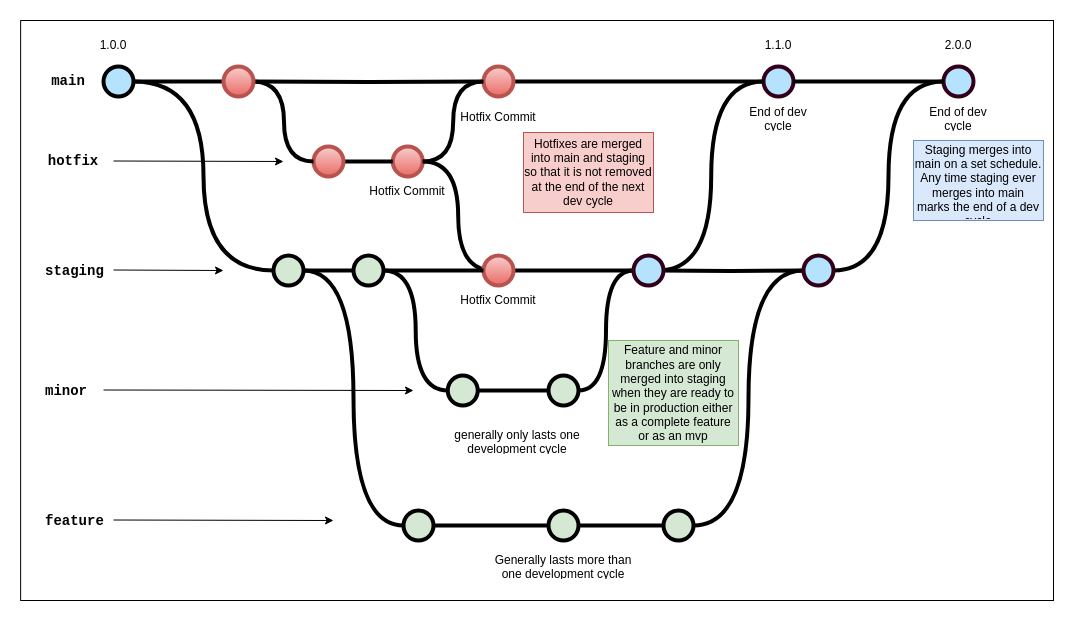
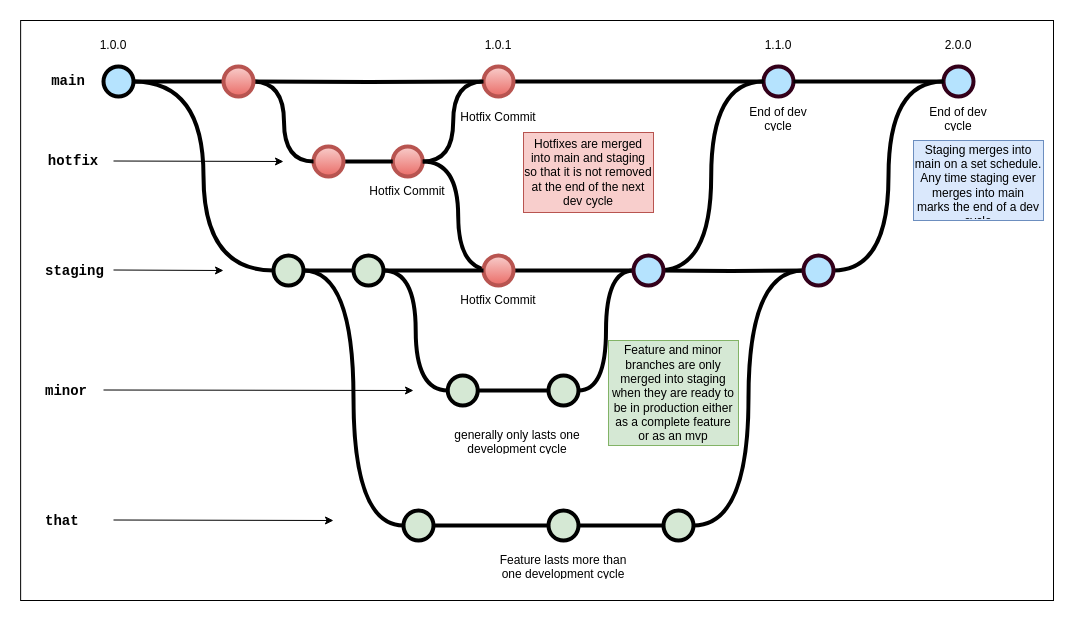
  <mxCell id="0" />
  <mxCell id="1" parent="0" />
  <mxCell id="2" value="" style="rounded=0;whiteSpace=wrap;html=1;fillColor=#FFFFFF;" vertex="1" parent="1"><mxGeometry x="20.13" y="20" width="1032.87" height="580" as="geometry" /></mxCell>
  <mxCell id="3" value="" style="edgeStyle=orthogonalEdgeStyle;rounded=0;html=1;jettySize=auto;orthogonalLoop=1;plain-blue;endArrow=none;endFill=0;strokeWidth=4;strokeColor=#000000;entryX=0;entryY=0.5;entryDx=0;entryDy=0;entryPerimeter=0;startArrow=none;" parent="1" target="16" edge="1"><mxGeometry x="379.25" y="141" as="geometry"><mxPoint x="482.25" y="81" as="targetPoint" /><mxPoint x="253" y="81" as="sourcePoint" /></mxGeometry></mxCell>
  <mxCell id="4" value="" style="verticalLabelPosition=bottom;verticalAlign=top;html=1;strokeWidth=4;shape=mxgraph.flowchart.on-page_reference;plain-blue;gradientColor=none;fillColor=#B5E3Fe;strokeColor=#000000;" parent="1" vertex="1"><mxGeometry x="103" y="66" width="30" height="30" as="geometry" /></mxCell>
  <mxCell id="5" value="" style="verticalLabelPosition=bottom;verticalAlign=top;html=1;strokeWidth=4;shape=mxgraph.flowchart.on-page_reference;plain-blue;gradientColor=none;strokeColor=#33001A;fillColor=#B5E3FE;" parent="1" vertex="1"><mxGeometry x="763" y="66" width="30" height="30" as="geometry" /></mxCell>
  <mxCell id="6" value="main" style="text;html=1;strokeColor=none;fillColor=none;align=center;verticalAlign=middle;whiteSpace=wrap;overflow=hidden;fontSize=14;fontStyle=1;fontFamily=Courier New;" parent="1" vertex="1"><mxGeometry x="43" y="60" width="50" height="42" as="geometry" /></mxCell>
  <mxCell id="7" style="edgeStyle=orthogonalEdgeStyle;curved=1;rounded=0;html=1;exitX=1;exitY=0.5;exitPerimeter=0;endArrow=none;endFill=0;jettySize=auto;orthogonalLoop=1;strokeWidth=4;fontSize=15;entryX=0;entryY=0.5;entryDx=0;entryDy=0;entryPerimeter=0;startArrow=none;" parent="1" source="24" target="64" edge="1"><mxGeometry relative="1" as="geometry"><mxPoint x="627.25" y="270" as="targetPoint" /></mxGeometry></mxCell>
  <mxCell id="8" value="staging" style="text;html=1;strokeColor=none;fillColor=none;align=left;verticalAlign=middle;whiteSpace=wrap;overflow=hidden;fontSize=14;fontStyle=1;fontFamily=Courier New;" parent="1" vertex="1"><mxGeometry x="43" y="260" width="74.25" height="20" as="geometry" /></mxCell>
  <mxCell id="9" value="" style="edgeStyle=orthogonalEdgeStyle;rounded=0;orthogonalLoop=1;jettySize=auto;html=1;endArrow=none;endFill=0;strokeWidth=4;entryX=0;entryY=0.5;entryDx=0;entryDy=0;entryPerimeter=0;startArrow=none;" parent="1" source="18" target="12" edge="1"><mxGeometry relative="1" as="geometry"><mxPoint x="666.25" y="525" as="targetPoint" /></mxGeometry></mxCell>
  <mxCell id="10" style="edgeStyle=orthogonalEdgeStyle;rounded=0;orthogonalLoop=1;jettySize=auto;html=1;endArrow=none;endFill=0;strokeWidth=4;curved=1;entryX=1;entryY=0.5;entryDx=0;entryDy=0;entryPerimeter=0;" parent="1" source="11" target="31" edge="1"><mxGeometry relative="1" as="geometry"><mxPoint x="413" y="290" as="targetPoint" /></mxGeometry></mxCell>
  <mxCell id="11" value="" style="verticalLabelPosition=bottom;verticalAlign=top;html=1;strokeWidth=4;shape=mxgraph.flowchart.on-page_reference;plain-purple;gradientColor=none;strokeColor=#000000;fillColor=#D5E8D4;" parent="1" vertex="1"><mxGeometry x="403" y="510" width="30" height="30" as="geometry" /></mxCell>
  <mxCell id="12" value="" style="verticalLabelPosition=bottom;verticalAlign=top;html=1;strokeWidth=4;shape=mxgraph.flowchart.on-page_reference;plain-purple;gradientColor=none;strokeColor=#000000;fillColor=#D5E8D4;" parent="1" vertex="1"><mxGeometry x="663" y="510" width="30" height="30" as="geometry" /></mxCell>
- <mxCell id="13" value="feature" style="text;html=1;strokeColor=none;fillColor=none;align=left;verticalAlign=middle;whiteSpace=wrap;overflow=hidden;fontSize=14;fontStyle=1;fontFamily=Courier New;" parent="1" vertex="1"><mxGeometry x="43" y="510" width="70" height="20" as="geometry" /></mxCell>
+ <mxCell id="13" value="that" style="text;html=1;strokeColor=none;fillColor=none;align=left;verticalAlign=middle;whiteSpace=wrap;overflow=hidden;fontSize=14;fontStyle=1;fontFamily=Courier New;" parent="1" vertex="1"><mxGeometry x="43" y="510" width="70" height="20" as="geometry" /></mxCell>
  <mxCell id="14" value="" style="endArrow=classic;html=1;strokeWidth=1;fontFamily=Courier New;fontColor=#009900;" parent="1" edge="1"><mxGeometry width="50" height="50" relative="1" as="geometry"><mxPoint x="113" y="519.5" as="sourcePoint" /><mxPoint x="333" y="520" as="targetPoint" /></mxGeometry></mxCell>
  <mxCell id="15" value="" style="edgeStyle=orthogonalEdgeStyle;rounded=0;orthogonalLoop=1;jettySize=auto;html=1;fontSize=15;endArrow=none;endFill=0;strokeWidth=4;entryX=0;entryY=0.5;entryDx=0;entryDy=0;entryPerimeter=0;" parent="1" source="16" target="5" edge="1"><mxGeometry relative="1" as="geometry"><mxPoint x="662.25" y="81" as="targetPoint" /></mxGeometry></mxCell>
  <mxCell id="16" value="" style="verticalLabelPosition=bottom;verticalAlign=top;html=1;strokeWidth=4;shape=mxgraph.flowchart.on-page_reference;plain-blue;gradientColor=#EA6B66;strokeColor=#B85450;fillColor=#F8CECC;" parent="1" vertex="1"><mxGeometry x="483" y="66" width="30" height="30" as="geometry" /></mxCell>
  <mxCell id="17" value="" style="endArrow=classic;html=1;rounded=0;" edge="1" parent="1"><mxGeometry width="50" height="50" relative="1" as="geometry"><mxPoint x="113" y="269.5" as="sourcePoint" /><mxPoint x="223" y="270" as="targetPoint" /></mxGeometry></mxCell>
  <mxCell id="18" value="" style="verticalLabelPosition=bottom;verticalAlign=top;html=1;strokeWidth=4;shape=mxgraph.flowchart.on-page_reference;plain-purple;gradientColor=none;strokeColor=#000000;fillColor=#D5E8D4;" vertex="1" parent="1"><mxGeometry x="548" y="510" width="30" height="30" as="geometry" /></mxCell>
  <mxCell id="19" value="" style="edgeStyle=orthogonalEdgeStyle;rounded=0;orthogonalLoop=1;jettySize=auto;html=1;endArrow=none;endFill=0;strokeWidth=4;entryX=0;entryY=0.5;entryDx=0;entryDy=0;entryPerimeter=0;" edge="1" parent="1" source="11" target="18"><mxGeometry relative="1" as="geometry"><mxPoint x="420" y="525" as="sourcePoint" /><mxPoint x="670" y="525" as="targetPoint" /></mxGeometry></mxCell>
  <mxCell id="20" value="Hotfix Commit" style="text;html=1;strokeColor=none;fillColor=none;align=center;verticalAlign=middle;whiteSpace=wrap;overflow=hidden;" vertex="1" parent="1"><mxGeometry x="367.25" y="176" width="80" height="30" as="geometry" /></mxCell>
  <mxCell id="21" value="hotfix" style="text;html=1;strokeColor=none;fillColor=none;align=center;verticalAlign=middle;whiteSpace=wrap;overflow=hidden;fontSize=14;fontStyle=1;fontFamily=Courier New;" vertex="1" parent="1"><mxGeometry x="43" y="140" width="60" height="42" as="geometry" /></mxCell>
  <mxCell id="22" value="" style="verticalLabelPosition=bottom;verticalAlign=top;html=1;strokeWidth=4;shape=mxgraph.flowchart.on-page_reference;plain-blue;gradientColor=#EA6B66;strokeColor=#B85450;fillColor=#F8CECC;" vertex="1" parent="1"><mxGeometry x="392.25" y="146" width="30" height="30" as="geometry" /></mxCell>
  <mxCell id="23" style="edgeStyle=orthogonalEdgeStyle;rounded=0;orthogonalLoop=1;jettySize=auto;html=1;endArrow=none;endFill=0;strokeWidth=4;curved=1;entryX=1;entryY=0.5;entryDx=0;entryDy=0;entryPerimeter=0;" edge="1" parent="1" target="22"><mxGeometry relative="1" as="geometry"><mxPoint x="493" y="270" as="sourcePoint" /><mxPoint x="463" y="170" as="targetPoint" /></mxGeometry></mxCell>
  <mxCell id="24" value="" style="verticalLabelPosition=bottom;verticalAlign=top;html=1;strokeWidth=4;shape=mxgraph.flowchart.on-page_reference;plain-blue;gradientColor=#EA6B66;strokeColor=#B85450;fillColor=#F8CECC;" vertex="1" parent="1"><mxGeometry x="483" y="255" width="30" height="30" as="geometry" /></mxCell>
  <mxCell id="25" value="" style="edgeStyle=orthogonalEdgeStyle;curved=1;rounded=0;html=1;exitX=1;exitY=0.5;exitPerimeter=0;endArrow=none;endFill=0;jettySize=auto;orthogonalLoop=1;strokeWidth=4;fontSize=15;entryX=0;entryY=0.5;entryDx=0;entryDy=0;entryPerimeter=0;startArrow=none;" edge="1" parent="1" source="39" target="24"><mxGeometry relative="1" as="geometry"><mxPoint x="343" y="270" as="sourcePoint" /><mxPoint x="760" y="270" as="targetPoint" /></mxGeometry></mxCell>
  <mxCell id="26" style="edgeStyle=orthogonalEdgeStyle;rounded=0;orthogonalLoop=1;jettySize=auto;html=1;endArrow=none;endFill=0;strokeWidth=4;curved=1;entryX=0;entryY=0.5;entryDx=0;entryDy=0;entryPerimeter=0;exitX=1;exitY=0.5;exitDx=0;exitDy=0;exitPerimeter=0;" edge="1" parent="1" source="22" target="16"><mxGeometry relative="1" as="geometry"><mxPoint x="473" y="90" as="sourcePoint" /><mxPoint x="402.25" y="-19" as="targetPoint" /></mxGeometry></mxCell>
  <mxCell id="27" style="edgeStyle=orthogonalEdgeStyle;curved=1;rounded=0;orthogonalLoop=1;jettySize=auto;html=1;entryX=0;entryY=0.5;entryDx=0;entryDy=0;entryPerimeter=0;endArrow=none;endFill=0;strokeWidth=4;fontFamily=Courier New;fontColor=#009900;exitX=1;exitY=0.5;exitDx=0;exitDy=0;exitPerimeter=0;" edge="1" parent="1" target="5"><mxGeometry relative="1" as="geometry"><mxPoint x="657.25" y="270" as="sourcePoint" /><mxPoint x="723" y="121" as="targetPoint" /></mxGeometry></mxCell>
  <mxCell id="28" value="Hotfix Commit" style="text;html=1;strokeColor=none;fillColor=none;align=center;verticalAlign=middle;whiteSpace=wrap;overflow=hidden;" vertex="1" parent="1"><mxGeometry x="458" y="285" width="80" height="30" as="geometry" /></mxCell>
  <mxCell id="29" value="Hotfix Commit" style="text;html=1;strokeColor=none;fillColor=none;align=center;verticalAlign=middle;whiteSpace=wrap;overflow=hidden;" vertex="1" parent="1"><mxGeometry x="458" y="102" width="80" height="30" as="geometry" /></mxCell>
- <mxCell id="30" value="&lt;div&gt;Generally lasts more than one development cycle&lt;/div&gt;" style="text;html=1;strokeColor=none;fillColor=none;align=center;verticalAlign=middle;whiteSpace=wrap;overflow=hidden;" vertex="1" parent="1"><mxGeometry x="493" y="550" width="140" height="30" as="geometry" /></mxCell>
+ <mxCell id="30" value="&lt;div&gt;Feature lasts more than one development cycle&lt;/div&gt;" style="text;html=1;strokeColor=none;fillColor=none;align=center;verticalAlign=middle;whiteSpace=wrap;overflow=hidden;" vertex="1" parent="1"><mxGeometry x="493" y="550" width="140" height="30" as="geometry" /></mxCell>
  <mxCell id="31" value="" style="verticalLabelPosition=bottom;verticalAlign=top;html=1;strokeWidth=4;shape=mxgraph.flowchart.on-page_reference;plain-purple;gradientColor=none;strokeColor=#000000;fillColor=#D5E8D4;" parent="1" vertex="1"><mxGeometry x="273" y="255" width="30" height="30" as="geometry" /></mxCell>
  <mxCell id="32" value="" style="edgeStyle=orthogonalEdgeStyle;rounded=0;orthogonalLoop=1;jettySize=auto;html=1;fontSize=15;endArrow=none;endFill=0;strokeWidth=4;exitX=1;exitY=0.5;exitDx=0;exitDy=0;exitPerimeter=0;entryX=0;entryY=0.5;entryDx=0;entryDy=0;entryPerimeter=0;" edge="1" parent="1" source="61" target="22"><mxGeometry relative="1" as="geometry"><mxPoint x="373" y="160" as="targetPoint" /><mxPoint x="343" y="161" as="sourcePoint" /></mxGeometry></mxCell>
  <mxCell id="33" value="1.0.0" style="text;html=1;strokeColor=none;fillColor=none;align=center;verticalAlign=middle;whiteSpace=wrap;overflow=hidden;" vertex="1" parent="1"><mxGeometry x="73" y="30" width="80" height="30" as="geometry" /></mxCell>
+ <mxCell id="34" value="1.0.1" style="text;html=1;strokeColor=none;fillColor=none;align=center;verticalAlign=middle;whiteSpace=wrap;overflow=hidden;" vertex="1" parent="1"><mxGeometry x="458" y="30" width="80" height="30" as="geometry" /></mxCell>
  <mxCell id="35" value="1.1.0" style="text;html=1;strokeColor=none;fillColor=none;align=center;verticalAlign=middle;whiteSpace=wrap;overflow=hidden;" vertex="1" parent="1"><mxGeometry x="738" y="30" width="80" height="30" as="geometry" /></mxCell>
  <mxCell id="36" style="edgeStyle=orthogonalEdgeStyle;rounded=0;orthogonalLoop=1;jettySize=auto;html=1;endArrow=none;endFill=0;strokeWidth=4;curved=1;entryX=0;entryY=0.5;entryDx=0;entryDy=0;entryPerimeter=0;exitX=1;exitY=0.5;exitDx=0;exitDy=0;exitPerimeter=0;" edge="1" parent="1" source="4" target="31"><mxGeometry relative="1" as="geometry"><mxPoint x="123" y="140" as="sourcePoint" /><mxPoint x="163" y="329" as="targetPoint" /></mxGeometry></mxCell>
  <mxCell id="37" value="minor" style="text;html=1;strokeColor=none;fillColor=none;align=left;verticalAlign=middle;whiteSpace=wrap;overflow=hidden;fontSize=14;fontStyle=1;fontFamily=Courier New;" vertex="1" parent="1"><mxGeometry x="43" y="380" width="70" height="20" as="geometry" /></mxCell>
  <mxCell id="38" value="" style="endArrow=classic;html=1;strokeWidth=1;fontFamily=Courier New;fontColor=#009900;" edge="1" parent="1"><mxGeometry width="50" height="50" relative="1" as="geometry"><mxPoint x="103" y="389.5" as="sourcePoint" /><mxPoint x="413" y="390" as="targetPoint" /></mxGeometry></mxCell>
  <mxCell id="39" value="" style="verticalLabelPosition=bottom;verticalAlign=top;html=1;strokeWidth=4;shape=mxgraph.flowchart.on-page_reference;plain-purple;gradientColor=none;strokeColor=#000000;fillColor=#D5E8D4;" vertex="1" parent="1"><mxGeometry x="353" y="255" width="30" height="30" as="geometry" /></mxCell>
  <mxCell id="40" value="" style="edgeStyle=orthogonalEdgeStyle;curved=1;rounded=0;html=1;exitX=1;exitY=0.5;exitPerimeter=0;endArrow=none;endFill=0;jettySize=auto;orthogonalLoop=1;strokeWidth=4;fontSize=15;entryX=0;entryY=0.5;entryDx=0;entryDy=0;entryPerimeter=0;startArrow=none;" edge="1" parent="1" source="31" target="39"><mxGeometry relative="1" as="geometry"><mxPoint x="303" y="270" as="sourcePoint" /><mxPoint x="483" y="270" as="targetPoint" /></mxGeometry></mxCell>
  <mxCell id="41" value="" style="edgeStyle=orthogonalEdgeStyle;rounded=0;orthogonalLoop=1;jettySize=auto;html=1;endArrow=none;endFill=0;strokeWidth=4;entryX=0;entryY=0.5;entryDx=0;entryDy=0;entryPerimeter=0;exitX=1;exitY=0.5;exitDx=0;exitDy=0;exitPerimeter=0;" edge="1" parent="1" source="42" target="44"><mxGeometry relative="1" as="geometry"><mxPoint x="433" y="390" as="sourcePoint" /><mxPoint x="538" y="390" as="targetPoint" /></mxGeometry></mxCell>
  <mxCell id="42" value="" style="verticalLabelPosition=bottom;verticalAlign=top;html=1;strokeWidth=4;shape=mxgraph.flowchart.on-page_reference;plain-purple;gradientColor=none;strokeColor=#000000;fillColor=#D5E8D4;" vertex="1" parent="1"><mxGeometry x="447.25" y="375" width="30" height="30" as="geometry" /></mxCell>
  <mxCell id="43" style="edgeStyle=orthogonalEdgeStyle;rounded=0;orthogonalLoop=1;jettySize=auto;html=1;endArrow=none;endFill=0;strokeWidth=4;curved=1;entryX=1;entryY=0.5;entryDx=0;entryDy=0;entryPerimeter=0;exitX=0;exitY=0.5;exitDx=0;exitDy=0;exitPerimeter=0;" edge="1" parent="1" source="42" target="39"><mxGeometry relative="1" as="geometry"><mxPoint x="393" y="320" as="sourcePoint" /><mxPoint x="322.25" y="211" as="targetPoint" /></mxGeometry></mxCell>
  <mxCell id="44" value="" style="verticalLabelPosition=bottom;verticalAlign=top;html=1;strokeWidth=4;shape=mxgraph.flowchart.on-page_reference;plain-purple;gradientColor=none;strokeColor=#000000;fillColor=#D5E8D4;" vertex="1" parent="1"><mxGeometry x="548" y="375" width="30" height="30" as="geometry" /></mxCell>
  <mxCell id="45" style="edgeStyle=orthogonalEdgeStyle;curved=1;rounded=0;orthogonalLoop=1;jettySize=auto;html=1;entryX=0;entryY=0.5;entryDx=0;entryDy=0;entryPerimeter=0;endArrow=none;endFill=0;strokeWidth=4;fontFamily=Courier New;fontColor=#009900;exitX=1;exitY=0.5;exitDx=0;exitDy=0;exitPerimeter=0;" edge="1" parent="1" source="44" target="64"><mxGeometry relative="1" as="geometry"><mxPoint x="613" y="370" as="sourcePoint" /><mxPoint x="627.25" y="270" as="targetPoint" /></mxGeometry></mxCell>
  <mxCell id="46" value="" style="verticalLabelPosition=bottom;verticalAlign=top;html=1;strokeWidth=4;shape=mxgraph.flowchart.on-page_reference;plain-blue;gradientColor=none;strokeColor=#33001A;fillColor=#B5E3FE;" vertex="1" parent="1"><mxGeometry x="943" y="66" width="30" height="30" as="geometry" /></mxCell>
  <mxCell id="47" value="" style="edgeStyle=orthogonalEdgeStyle;rounded=0;orthogonalLoop=1;jettySize=auto;html=1;fontSize=15;endArrow=none;endFill=0;strokeWidth=4;exitX=1;exitY=0.5;exitDx=0;exitDy=0;exitPerimeter=0;entryX=0;entryY=0.5;entryDx=0;entryDy=0;entryPerimeter=0;" edge="1" parent="1" source="5" target="46"><mxGeometry relative="1" as="geometry"><mxPoint x="873" y="80" as="targetPoint" /><mxPoint x="783" y="90" as="sourcePoint" /></mxGeometry></mxCell>
  <mxCell id="48" value="2.0.0" style="text;html=1;strokeColor=none;fillColor=none;align=center;verticalAlign=middle;whiteSpace=wrap;overflow=hidden;" vertex="1" parent="1"><mxGeometry x="918" y="30" width="80" height="30" as="geometry" /></mxCell>
  <mxCell id="49" value="generally only lasts one development cycle" style="text;html=1;strokeColor=none;fillColor=none;align=center;verticalAlign=middle;whiteSpace=wrap;overflow=hidden;" vertex="1" parent="1"><mxGeometry x="447.25" y="425" width="140" height="30" as="geometry" /></mxCell>
  <mxCell id="50" value="" style="edgeStyle=orthogonalEdgeStyle;rounded=0;html=1;jettySize=auto;orthogonalLoop=1;plain-blue;endArrow=none;endFill=0;strokeWidth=4;strokeColor=#000000;entryX=0;entryY=0.5;entryDx=0;entryDy=0;entryPerimeter=0;startArrow=none;" edge="1" parent="1" source="4"><mxGeometry x="379.25" y="141" as="geometry"><mxPoint x="223" y="81" as="targetPoint" /><mxPoint x="133" y="81" as="sourcePoint" /></mxGeometry></mxCell>
  <mxCell id="51" style="edgeStyle=orthogonalEdgeStyle;rounded=0;orthogonalLoop=1;jettySize=auto;html=1;endArrow=none;endFill=0;strokeWidth=4;curved=1;entryX=0;entryY=0.5;entryDx=0;entryDy=0;entryPerimeter=0;exitX=1;exitY=0.5;exitDx=0;exitDy=0;exitPerimeter=0;startArrow=none;" edge="1" parent="1" source="61"><mxGeometry relative="1" as="geometry"><mxPoint x="283" y="110" as="sourcePoint" /><mxPoint x="313" y="161" as="targetPoint" /></mxGeometry></mxCell>
  <mxCell id="52" value="" style="endArrow=classic;html=1;rounded=0;" edge="1" parent="1"><mxGeometry width="50" height="50" relative="1" as="geometry"><mxPoint x="113" y="160.5" as="sourcePoint" /><mxPoint x="283" y="161" as="targetPoint" /></mxGeometry></mxCell>
  <mxCell id="53" value="" style="edgeStyle=orthogonalEdgeStyle;rounded=0;orthogonalLoop=1;jettySize=auto;html=1;endArrow=none;endFill=0;strokeWidth=4;startArrow=none;exitX=1;exitY=0.5;exitDx=0;exitDy=0;exitPerimeter=0;entryX=0;entryY=0.5;entryDx=0;entryDy=0;entryPerimeter=0;" edge="1" parent="1" target="65"><mxGeometry relative="1" as="geometry"><mxPoint x="657.25" y="270" as="sourcePoint" /><mxPoint x="803" y="270" as="targetPoint" /></mxGeometry></mxCell>
  <mxCell id="54" style="edgeStyle=orthogonalEdgeStyle;curved=1;rounded=0;orthogonalLoop=1;jettySize=auto;html=1;entryX=0;entryY=0.5;entryDx=0;entryDy=0;entryPerimeter=0;endArrow=none;endFill=0;strokeWidth=4;fontFamily=Courier New;fontColor=#009900;exitX=1;exitY=0.5;exitDx=0;exitDy=0;exitPerimeter=0;" edge="1" parent="1" source="12" target="65"><mxGeometry relative="1" as="geometry"><mxPoint x="733" y="500" as="sourcePoint" /><mxPoint x="803" y="270" as="targetPoint" /></mxGeometry></mxCell>
  <mxCell id="55" style="edgeStyle=orthogonalEdgeStyle;curved=1;rounded=0;orthogonalLoop=1;jettySize=auto;html=1;entryX=0;entryY=0.5;entryDx=0;entryDy=0;entryPerimeter=0;endArrow=none;endFill=0;strokeWidth=4;fontFamily=Courier New;fontColor=#009900;exitX=1;exitY=0.5;exitDx=0;exitDy=0;exitPerimeter=0;" edge="1" parent="1" source="65" target="46"><mxGeometry relative="1" as="geometry"><mxPoint x="833" y="270" as="sourcePoint" /><mxPoint x="988.75" y="150" as="targetPoint" /></mxGeometry></mxCell>
  <mxCell id="56" value="End of dev cycle" style="text;html=1;strokeColor=none;fillColor=none;align=center;verticalAlign=middle;whiteSpace=wrap;overflow=hidden;" vertex="1" parent="1"><mxGeometry x="738" y="102" width="80" height="30" as="geometry" /></mxCell>
  <mxCell id="57" value="End of dev cycle" style="text;html=1;strokeColor=none;fillColor=none;align=center;verticalAlign=middle;whiteSpace=wrap;overflow=hidden;" vertex="1" parent="1"><mxGeometry x="918" y="102" width="80" height="30" as="geometry" /></mxCell>
  <mxCell id="58" value="Staging merges into main on a set schedule. Any time staging ever merges into main marks the end of a dev cycle" style="text;html=1;strokeColor=#6c8ebf;fillColor=#dae8fc;align=center;verticalAlign=middle;whiteSpace=wrap;overflow=hidden;" vertex="1" parent="1"><mxGeometry x="913" y="140" width="130" height="80" as="geometry" /></mxCell>
  <mxCell id="59" value="&lt;div&gt;Hotfixes are merged into main and staging so that it is not removed at the end of the next dev cycle&lt;/div&gt;" style="text;html=1;strokeColor=#b85450;fillColor=#f8cecc;align=center;verticalAlign=middle;whiteSpace=wrap;overflow=hidden;" vertex="1" parent="1"><mxGeometry x="523" y="132" width="130" height="80" as="geometry" /></mxCell>
  <mxCell id="60" value="&lt;div&gt;Feature and minor branches are only merged into staging when they are ready to be in production either as a complete feature or as an mvp&lt;br&gt;&lt;/div&gt;" style="text;html=1;strokeColor=#82b366;fillColor=#d5e8d4;align=center;verticalAlign=middle;whiteSpace=wrap;overflow=hidden;" vertex="1" parent="1"><mxGeometry x="608" y="340" width="130" height="105" as="geometry" /></mxCell>
  <mxCell id="61" value="" style="verticalLabelPosition=bottom;verticalAlign=top;html=1;strokeWidth=4;shape=mxgraph.flowchart.on-page_reference;plain-blue;gradientColor=#EA6B66;strokeColor=#B85450;fillColor=#F8CECC;" vertex="1" parent="1"><mxGeometry x="313" y="146" width="30" height="30" as="geometry" /></mxCell>
  <mxCell id="62" value="" style="edgeStyle=orthogonalEdgeStyle;rounded=0;orthogonalLoop=1;jettySize=auto;html=1;endArrow=none;endFill=0;strokeWidth=4;curved=1;entryX=0;entryY=0.5;entryDx=0;entryDy=0;entryPerimeter=0;exitX=1;exitY=0.5;exitDx=0;exitDy=0;exitPerimeter=0;" edge="1" parent="1" target="61"><mxGeometry relative="1" as="geometry"><mxPoint x="253" y="81" as="sourcePoint" /><mxPoint x="313" y="161" as="targetPoint" /></mxGeometry></mxCell>
  <mxCell id="63" value="" style="verticalLabelPosition=bottom;verticalAlign=top;html=1;strokeWidth=4;shape=mxgraph.flowchart.on-page_reference;plain-blue;gradientColor=#EA6B66;strokeColor=#B85450;fillColor=#F8CECC;" vertex="1" parent="1"><mxGeometry x="223" y="66" width="30" height="30" as="geometry" /></mxCell>
  <mxCell id="64" value="" style="verticalLabelPosition=bottom;verticalAlign=top;html=1;strokeWidth=4;shape=mxgraph.flowchart.on-page_reference;plain-blue;gradientColor=none;strokeColor=#33001A;fillColor=#B5E3FE;" vertex="1" parent="1"><mxGeometry x="633" y="255" width="30" height="30" as="geometry" /></mxCell>
  <mxCell id="65" value="" style="verticalLabelPosition=bottom;verticalAlign=top;html=1;strokeWidth=4;shape=mxgraph.flowchart.on-page_reference;plain-blue;gradientColor=none;strokeColor=#33001A;fillColor=#B5E3FE;" vertex="1" parent="1"><mxGeometry x="803" y="255" width="30" height="30" as="geometry" /></mxCell>
